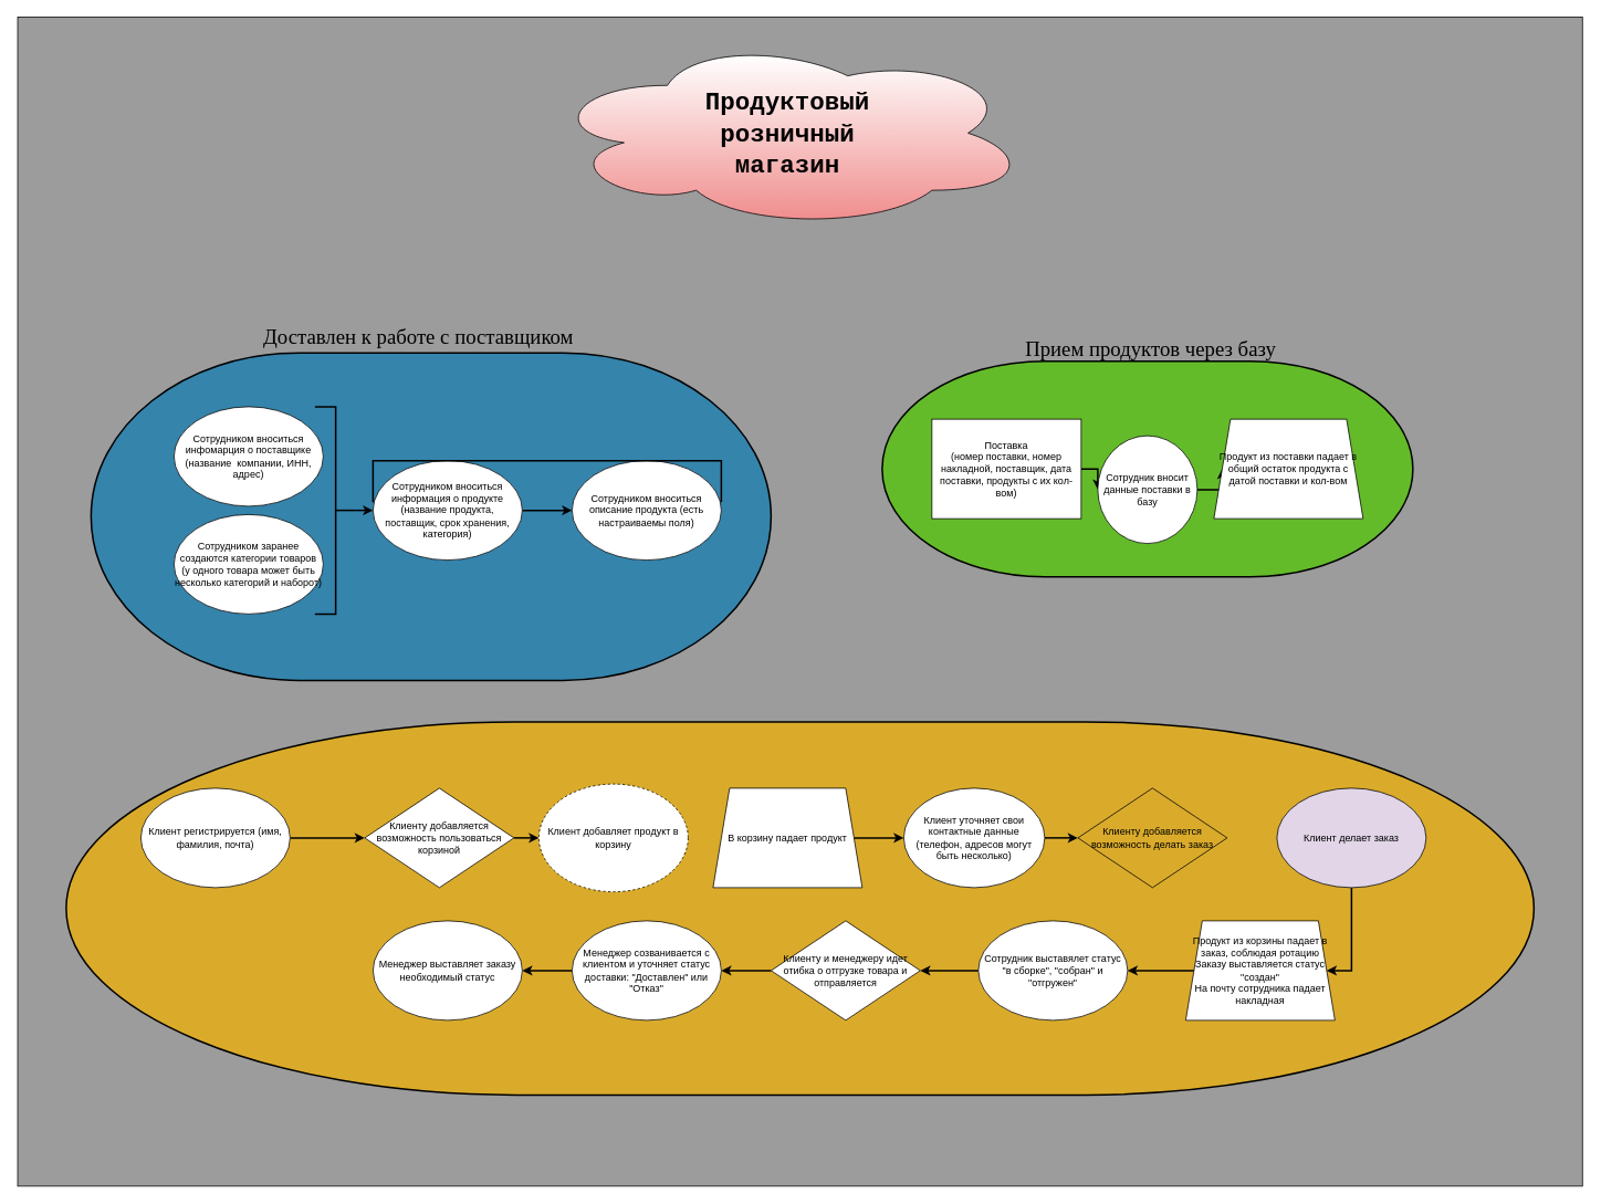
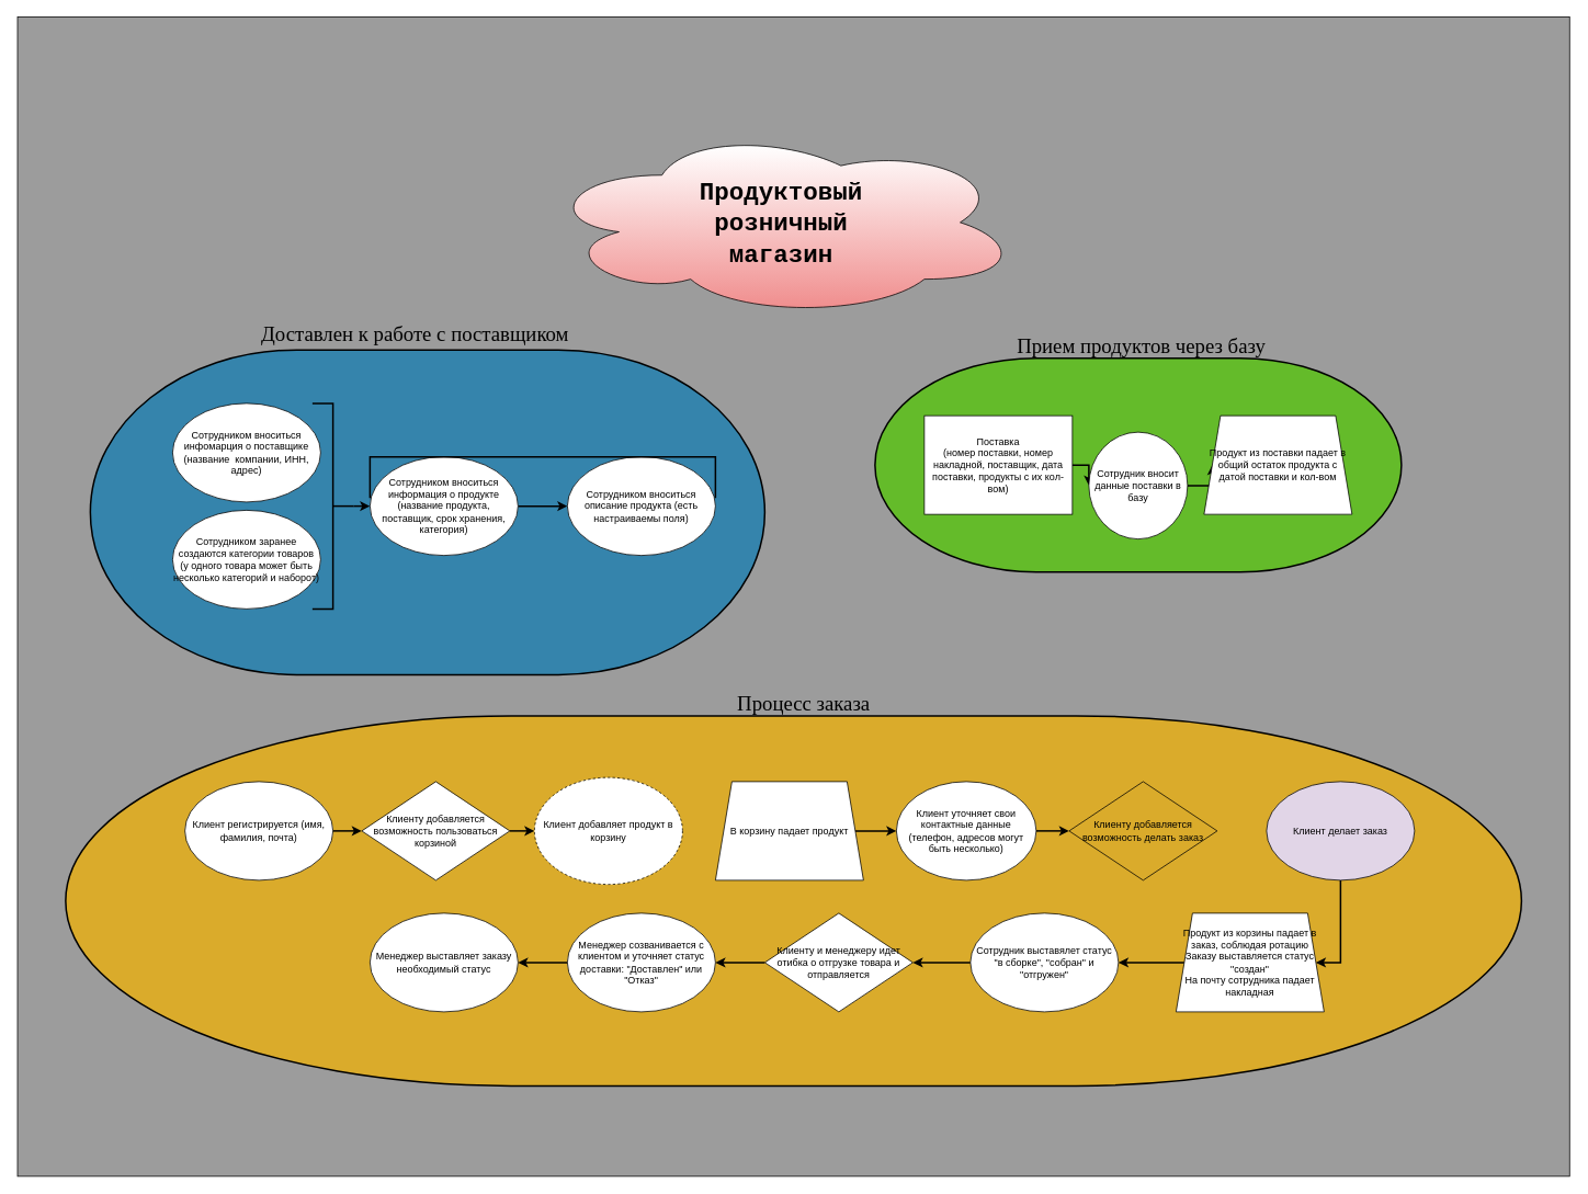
  <mxCell id="0" />
  <mxCell id="1" parent="0" />
  <mxCell id="2" value="" style="rounded=0;whiteSpace=wrap;html=1;fillColor=#9c9c9c;" parent="1" vertex="1"><mxGeometry x="20.5" y="20" width="1887" height="1410" as="geometry" /></mxCell>
  <mxCell id="3" value="" style="strokeWidth=2;html=1;shape=mxgraph.flowchart.terminator;whiteSpace=wrap;fillColor=#daab2b;" parent="1" vertex="1"><mxGeometry x="79" y="870" width="1770" height="450" as="geometry" /></mxCell>
  <mxCell id="4" value="" style="strokeWidth=2;html=1;shape=mxgraph.flowchart.terminator;whiteSpace=wrap;fillColor=#64bb2a;gradientColor=none;" parent="1" vertex="1"><mxGeometry x="1063" y="435" width="640" height="260" as="geometry" /></mxCell>
  <mxCell id="5" value="" style="strokeWidth=2;html=1;shape=mxgraph.flowchart.terminator;whiteSpace=wrap;fillColor=#3584ac;" parent="1" vertex="1"><mxGeometry x="109" y="425" width="820" height="395" as="geometry" /></mxCell>
  <mxCell id="6" style="edgeStyle=orthogonalEdgeStyle;rounded=0;orthogonalLoop=1;jettySize=auto;html=1;exitX=1;exitY=0.5;exitDx=0;exitDy=0;entryX=0;entryY=0.5;entryDx=0;entryDy=0;strokeWidth=2;" parent="1" source="7" target="9" edge="1"><mxGeometry relative="1" as="geometry" /></mxCell>
  <mxCell id="7" value="Сотрудником вноситься информация о продукте&lt;div&gt;&lt;div&gt;(название продукта, поставщик, срок хранения, категория)&lt;/div&gt;&lt;/div&gt;" style="ellipse;whiteSpace=wrap;html=1;" parent="1" vertex="1"><mxGeometry x="449" y="555" width="180" height="120" as="geometry" /></mxCell>
  <mxCell id="8" value="Сотрудником вноситься инфомарция о поставщике&lt;br&gt;(название&amp;nbsp; компании, ИНН, адрес)" style="ellipse;whiteSpace=wrap;html=1;" parent="1" vertex="1"><mxGeometry x="209" y="490" width="180" height="120" as="geometry" /></mxCell>
  <mxCell id="9" value="Сотрудником вноситься описание продукта (есть настраиваемы поля)" style="ellipse;whiteSpace=wrap;html=1;" parent="1" vertex="1"><mxGeometry x="689" y="555" width="180" height="120" as="geometry" /></mxCell>
  <mxCell id="10" value="Сотрудником заранее создаются категории товаров&lt;br&gt;(у одного товара может быть несколько категорий и наборот)" style="ellipse;whiteSpace=wrap;html=1;" parent="1" vertex="1"><mxGeometry x="209" y="620" width="180" height="120" as="geometry" /></mxCell>
  <mxCell id="11" value="" style="strokeWidth=2;html=1;shape=mxgraph.flowchart.annotation_1;align=left;pointerEvents=1;direction=south;" parent="1" vertex="1"><mxGeometry x="449" y="555" width="420" height="50" as="geometry" /></mxCell>
  <mxCell id="12" style="edgeStyle=orthogonalEdgeStyle;rounded=0;orthogonalLoop=1;jettySize=auto;html=1;exitX=1;exitY=0.5;exitDx=0;exitDy=0;entryX=0;entryY=0.5;entryDx=0;entryDy=0;strokeWidth=2;" parent="1" source="13" target="15" edge="1"><mxGeometry relative="1" as="geometry" /></mxCell>
  <mxCell id="13" value="Поставка&lt;br&gt;(номер поставки, номер накладной, поставщик, дата поставки, продукты с их кол-вом)" style="rounded=0;whiteSpace=wrap;html=1;" parent="1" vertex="1"><mxGeometry x="1123" y="505" width="180" height="120" as="geometry" /></mxCell>
  <mxCell id="14" style="edgeStyle=orthogonalEdgeStyle;rounded=0;orthogonalLoop=1;jettySize=auto;html=1;exitX=1;exitY=0.5;exitDx=0;exitDy=0;entryX=0;entryY=0.5;entryDx=0;entryDy=0;strokeWidth=2;" parent="1" source="15" target="16" edge="1"><mxGeometry relative="1" as="geometry" /></mxCell>
  <mxCell id="15" value="Сотрудник вносит данные поставки в базу" style="ellipse;whiteSpace=wrap;html=1;" parent="1" vertex="1"><mxGeometry x="1323" y="525" width="120" height="130" as="geometry" /></mxCell>
  <mxCell id="16" value="Продукт из поставки падает в общий остаток продукта с датой поставки и кол-вом" style="shape=trapezoid;perimeter=trapezoidPerimeter;whiteSpace=wrap;html=1;fixedSize=1;" parent="1" vertex="1"><mxGeometry x="1463" y="505" width="180" height="120" as="geometry" /></mxCell>
  <mxCell id="17" value="&lt;font style=&quot;font-size: 25px;&quot;&gt;Доставлен к работе с поставщиком&lt;/font&gt;" style="text;html=1;align=center;verticalAlign=middle;whiteSpace=wrap;rounded=0;fontSize=25;fontFamily=Lucida Console;horizontal=1;" parent="1" vertex="1"><mxGeometry x="229" y="385" width="550" height="40" as="geometry" /></mxCell>
  <mxCell id="18" value="&lt;font style=&quot;font-size: 25px;&quot;&gt;Прием продуктов через базу&lt;/font&gt;" style="text;html=1;align=center;verticalAlign=middle;whiteSpace=wrap;rounded=0;fontSize=25;fontFamily=Lucida Console;horizontal=1;" parent="1" vertex="1"><mxGeometry x="1179" y="405" width="416" height="30" as="geometry" /></mxCell>
  <mxCell id="19" style="edgeStyle=orthogonalEdgeStyle;rounded=0;orthogonalLoop=1;jettySize=auto;html=1;exitX=1;exitY=0.5;exitDx=0;exitDy=0;entryX=0;entryY=0.5;entryDx=0;entryDy=0;strokeWidth=2;" parent="1" source="20" target="27" edge="1"><mxGeometry relative="1" as="geometry" /></mxCell>
- <mxCell id="20" value="Клиент регистрируется (имя, фамилия, почта)" style="ellipse;whiteSpace=wrap;html=1;" parent="1" vertex="1"><mxGeometry x="169" y="950" width="180" height="120" as="geometry" /></mxCell>
+ <mxCell id="20" value="Клиент регистрируется (имя, фамилия, почта)" style="ellipse;whiteSpace=wrap;html=1;" parent="1" vertex="1"><mxGeometry x="224" y="950" width="180" height="120" as="geometry" /></mxCell>
  <mxCell id="21" value="Клиент добавляет продукт в корзину" style="ellipse;whiteSpace=wrap;html=1;dashed=1;" parent="1" vertex="1"><mxGeometry x="649" y="945" width="180" height="130" as="geometry" /></mxCell>
  <mxCell id="22" style="edgeStyle=orthogonalEdgeStyle;rounded=0;orthogonalLoop=1;jettySize=auto;html=1;exitX=1;exitY=0.5;exitDx=0;exitDy=0;entryX=0;entryY=0.5;entryDx=0;entryDy=0;strokeWidth=2;" parent="1" source="23" target="28" edge="1"><mxGeometry relative="1" as="geometry" /></mxCell>
  <mxCell id="23" value="Клиент уточняет свои контактные данные (телефон, адресов могут быть несколько)" style="ellipse;whiteSpace=wrap;html=1;" parent="1" vertex="1"><mxGeometry x="1089" y="950" width="170" height="120" as="geometry" /></mxCell>
  <mxCell id="24" style="edgeStyle=orthogonalEdgeStyle;rounded=0;orthogonalLoop=1;jettySize=auto;html=1;exitX=1;exitY=0.5;exitDx=0;exitDy=0;entryX=0;entryY=0.5;entryDx=0;entryDy=0;strokeWidth=2;" parent="1" source="25" target="23" edge="1"><mxGeometry relative="1" as="geometry" /></mxCell>
- <mxCell id="25" value="В корзину падает продукт" style="shape=trapezoid;perimeter=trapezoidPerimeter;whiteSpace=wrap;html=1;fixedSize=1;" parent="1" vertex="1"><mxGeometry x="859" y="950" width="180" height="120" as="geometry" /></mxCell>
+ <mxCell id="25" value="В корзину падает продукт" style="shape=trapezoid;perimeter=trapezoidPerimeter;whiteSpace=wrap;html=1;fixedSize=1;" parent="1" vertex="1"><mxGeometry x="869" y="950" width="180" height="120" as="geometry" /></mxCell>
  <mxCell id="26" style="edgeStyle=orthogonalEdgeStyle;rounded=0;orthogonalLoop=1;jettySize=auto;html=1;exitX=1;exitY=0.5;exitDx=0;exitDy=0;entryX=0;entryY=0.5;entryDx=0;entryDy=0;strokeWidth=2;" parent="1" source="27" target="21" edge="1"><mxGeometry relative="1" as="geometry" /></mxCell>
  <mxCell id="27" value="Клиенту добавляется возможность пользоваться корзиной" style="rhombus;whiteSpace=wrap;html=1;" parent="1" vertex="1"><mxGeometry x="439" y="950" width="180" height="120" as="geometry" /></mxCell>
  <mxCell id="28" value="Клиенту добавляется возможность делать заказ" style="rhombus;whiteSpace=wrap;html=1;fillColor=#daab2b;" parent="1" vertex="1"><mxGeometry x="1299" y="950" width="180" height="120" as="geometry" /></mxCell>
  <mxCell id="29" style="edgeStyle=orthogonalEdgeStyle;rounded=0;orthogonalLoop=1;jettySize=auto;html=1;exitX=0.5;exitY=1;exitDx=0;exitDy=0;entryX=1;entryY=0.5;entryDx=0;entryDy=0;strokeWidth=2;" parent="1" source="30" target="32" edge="1"><mxGeometry relative="1" as="geometry"><Array as="points"><mxPoint x="1629" y="1170" /></Array></mxGeometry></mxCell>
  <mxCell id="30" value="Клиент делает заказ" style="ellipse;whiteSpace=wrap;html=1;fillColor=#e1d5e7;" parent="1" vertex="1"><mxGeometry x="1539" y="950" width="180" height="120" as="geometry" /></mxCell>
  <mxCell id="31" style="edgeStyle=orthogonalEdgeStyle;rounded=0;orthogonalLoop=1;jettySize=auto;html=1;exitX=0;exitY=0.5;exitDx=0;exitDy=0;entryX=1;entryY=0.5;entryDx=0;entryDy=0;strokeWidth=2;" parent="1" source="32" target="34" edge="1"><mxGeometry relative="1" as="geometry" /></mxCell>
  <mxCell id="32" value="Продукт из корзины падает в заказ, соблюдая ротацию&lt;br&gt;Заказу выставляется статус &quot;создан&quot;&lt;br&gt;На почту сотрудника падает накладная" style="shape=trapezoid;perimeter=trapezoidPerimeter;whiteSpace=wrap;html=1;fixedSize=1;" parent="1" vertex="1"><mxGeometry x="1429" y="1110" width="180" height="120" as="geometry" /></mxCell>
  <mxCell id="33" style="edgeStyle=orthogonalEdgeStyle;rounded=0;orthogonalLoop=1;jettySize=auto;html=1;exitX=0;exitY=0.5;exitDx=0;exitDy=0;entryX=1;entryY=0.5;entryDx=0;entryDy=0;strokeWidth=2;" parent="1" source="34" target="36" edge="1"><mxGeometry relative="1" as="geometry" /></mxCell>
  <mxCell id="34" value="Сотрудник выставялет статус &quot;в сборке&quot;, &quot;собран&quot; и &quot;отгружен&quot;" style="ellipse;whiteSpace=wrap;html=1;" parent="1" vertex="1"><mxGeometry x="1179" y="1110" width="180" height="120" as="geometry" /></mxCell>
  <mxCell id="35" style="edgeStyle=orthogonalEdgeStyle;rounded=0;orthogonalLoop=1;jettySize=auto;html=1;exitX=0;exitY=0.5;exitDx=0;exitDy=0;entryX=1;entryY=0.5;entryDx=0;entryDy=0;strokeWidth=2;" parent="1" source="36" target="38" edge="1"><mxGeometry relative="1" as="geometry" /></mxCell>
  <mxCell id="36" value="Клиенту и менеджеру идет отибка о отгрузке товара и отправляется" style="rhombus;whiteSpace=wrap;html=1;" parent="1" vertex="1"><mxGeometry x="929" y="1110" width="180" height="120" as="geometry" /></mxCell>
  <mxCell id="37" style="edgeStyle=orthogonalEdgeStyle;rounded=0;orthogonalLoop=1;jettySize=auto;html=1;exitX=0;exitY=0.5;exitDx=0;exitDy=0;entryX=1;entryY=0.5;entryDx=0;entryDy=0;strokeWidth=2;" parent="1" source="38" target="39" edge="1"><mxGeometry relative="1" as="geometry" /></mxCell>
  <mxCell id="38" value="Менеджер созванивается с клиентом и уточняет статус доставки: &quot;Доставлен&quot; или &quot;Отказ&quot;" style="ellipse;whiteSpace=wrap;html=1;" parent="1" vertex="1"><mxGeometry x="689" y="1110" width="180" height="120" as="geometry" /></mxCell>
  <mxCell id="39" value="Менеджер выставляет заказу необходимый статус" style="ellipse;whiteSpace=wrap;html=1;" parent="1" vertex="1"><mxGeometry x="449" y="1110" width="180" height="120" as="geometry" /></mxCell>
  <mxCell id="40" style="edgeStyle=orthogonalEdgeStyle;rounded=0;orthogonalLoop=1;jettySize=auto;html=1;exitX=0;exitY=0.5;exitDx=0;exitDy=0;exitPerimeter=0;entryX=0;entryY=0.5;entryDx=0;entryDy=0;strokeWidth=2;" parent="1" source="41" target="7" edge="1"><mxGeometry relative="1" as="geometry" /></mxCell>
  <mxCell id="41" value="" style="strokeWidth=2;html=1;shape=mxgraph.flowchart.annotation_2;align=left;labelPosition=right;pointerEvents=1;direction=west;" parent="1" vertex="1"><mxGeometry x="379" y="490" width="50" height="250" as="geometry" /></mxCell>
- <mxCell id="43" value="&lt;h2 style=&quot;font-size: 30px;&quot;&gt;&lt;font face=&quot;Courier New&quot;&gt;Продуктовый&lt;br&gt;розничный&lt;br&gt;магазин&lt;/font&gt;&lt;/h2&gt;" style="ellipse;shape=cloud;whiteSpace=wrap;html=1;gradientColor=#f08e8e;gradientDirection=south;" parent="1" vertex="1"><mxGeometry x="659" y="45" width="580" height="230" as="geometry" /></mxCell>
+ <mxCell id="42" value="Процесс заказа" style="text;html=1;align=center;verticalAlign=middle;whiteSpace=wrap;rounded=0;fontSize=25;fontFamily=Lucida Console;horizontal=1;" parent="1" vertex="1"><mxGeometry x="844" y="840" width="265" height="30" as="geometry" /></mxCell>
+ <mxCell id="43" value="&lt;h2 style=&quot;font-size: 30px;&quot;&gt;&lt;font face=&quot;Courier New&quot;&gt;Продуктовый&lt;br&gt;розничный&lt;br&gt;магазин&lt;/font&gt;&lt;/h2&gt;" style="ellipse;shape=cloud;whiteSpace=wrap;html=1;gradientColor=#f08e8e;gradientDirection=south;" parent="1" vertex="1"><mxGeometry x="659" y="155" width="580" height="230" as="geometry" /></mxCell>
